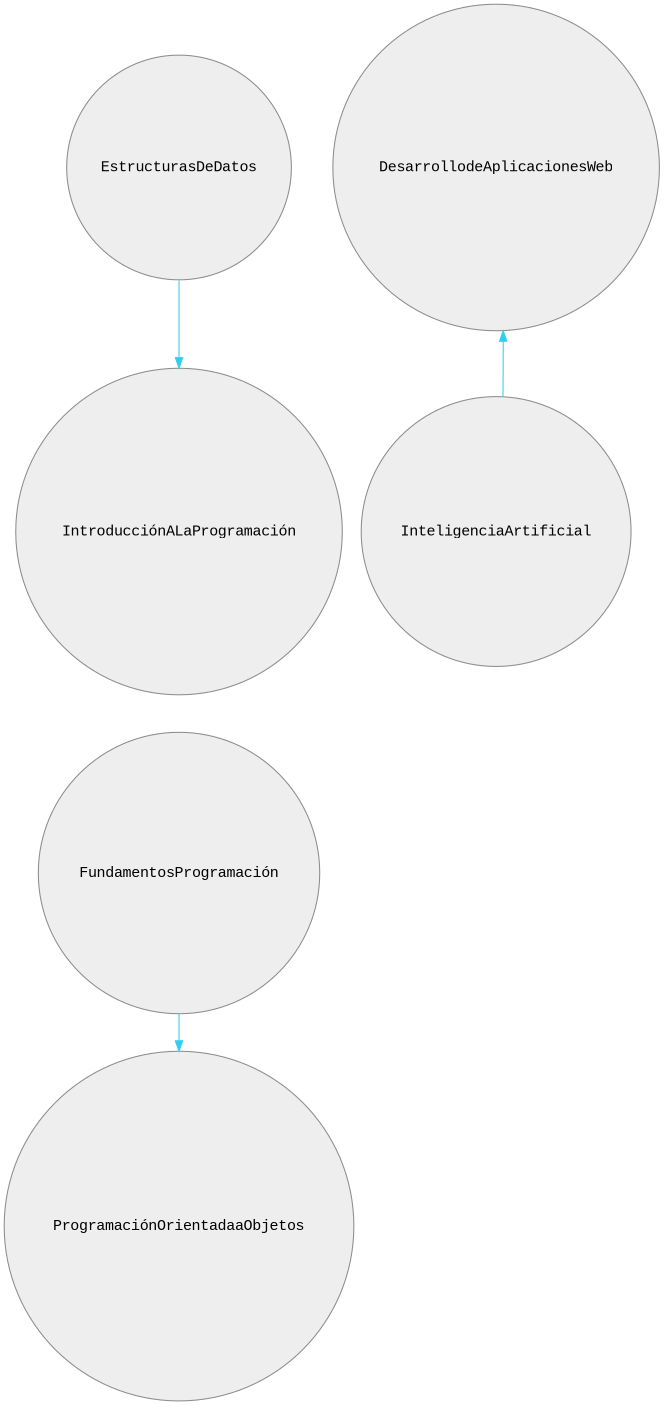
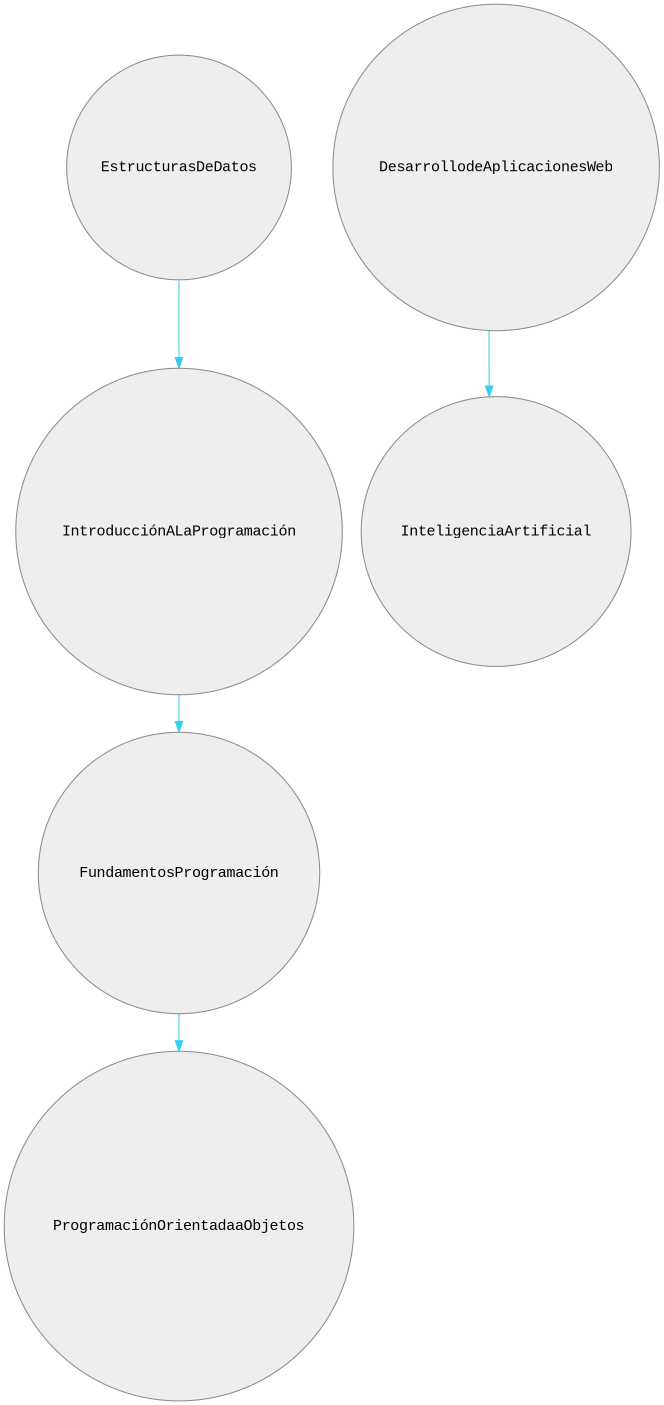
  digraph {
    fontname="Liberation Mono"
    node [color="#8C8C8C" fillcolor="#EEEEEE" fontname="Liberation Mono" shape=circle style=filled]
    edge [color="#31CEF0" fontname="Liberation Mono"]
    EstructurasDeDatos
    "IntroducciónALaProgramación"
    "FundamentosProgramación"
    DesarrollodeAplicacionesWeb
    InteligenciaArtificial
    "ProgramaciónOrientadaaObjetos"
    EstructurasDeDatos -> "IntroducciónALaProgramación"
+   "IntroducciónALaProgramación" -> "FundamentosProgramación"
    "FundamentosProgramación" -> "ProgramaciónOrientadaaObjetos"
-   InteligenciaArtificial -> DesarrollodeAplicacionesWeb
+   DesarrollodeAplicacionesWeb -> InteligenciaArtificial
  }
